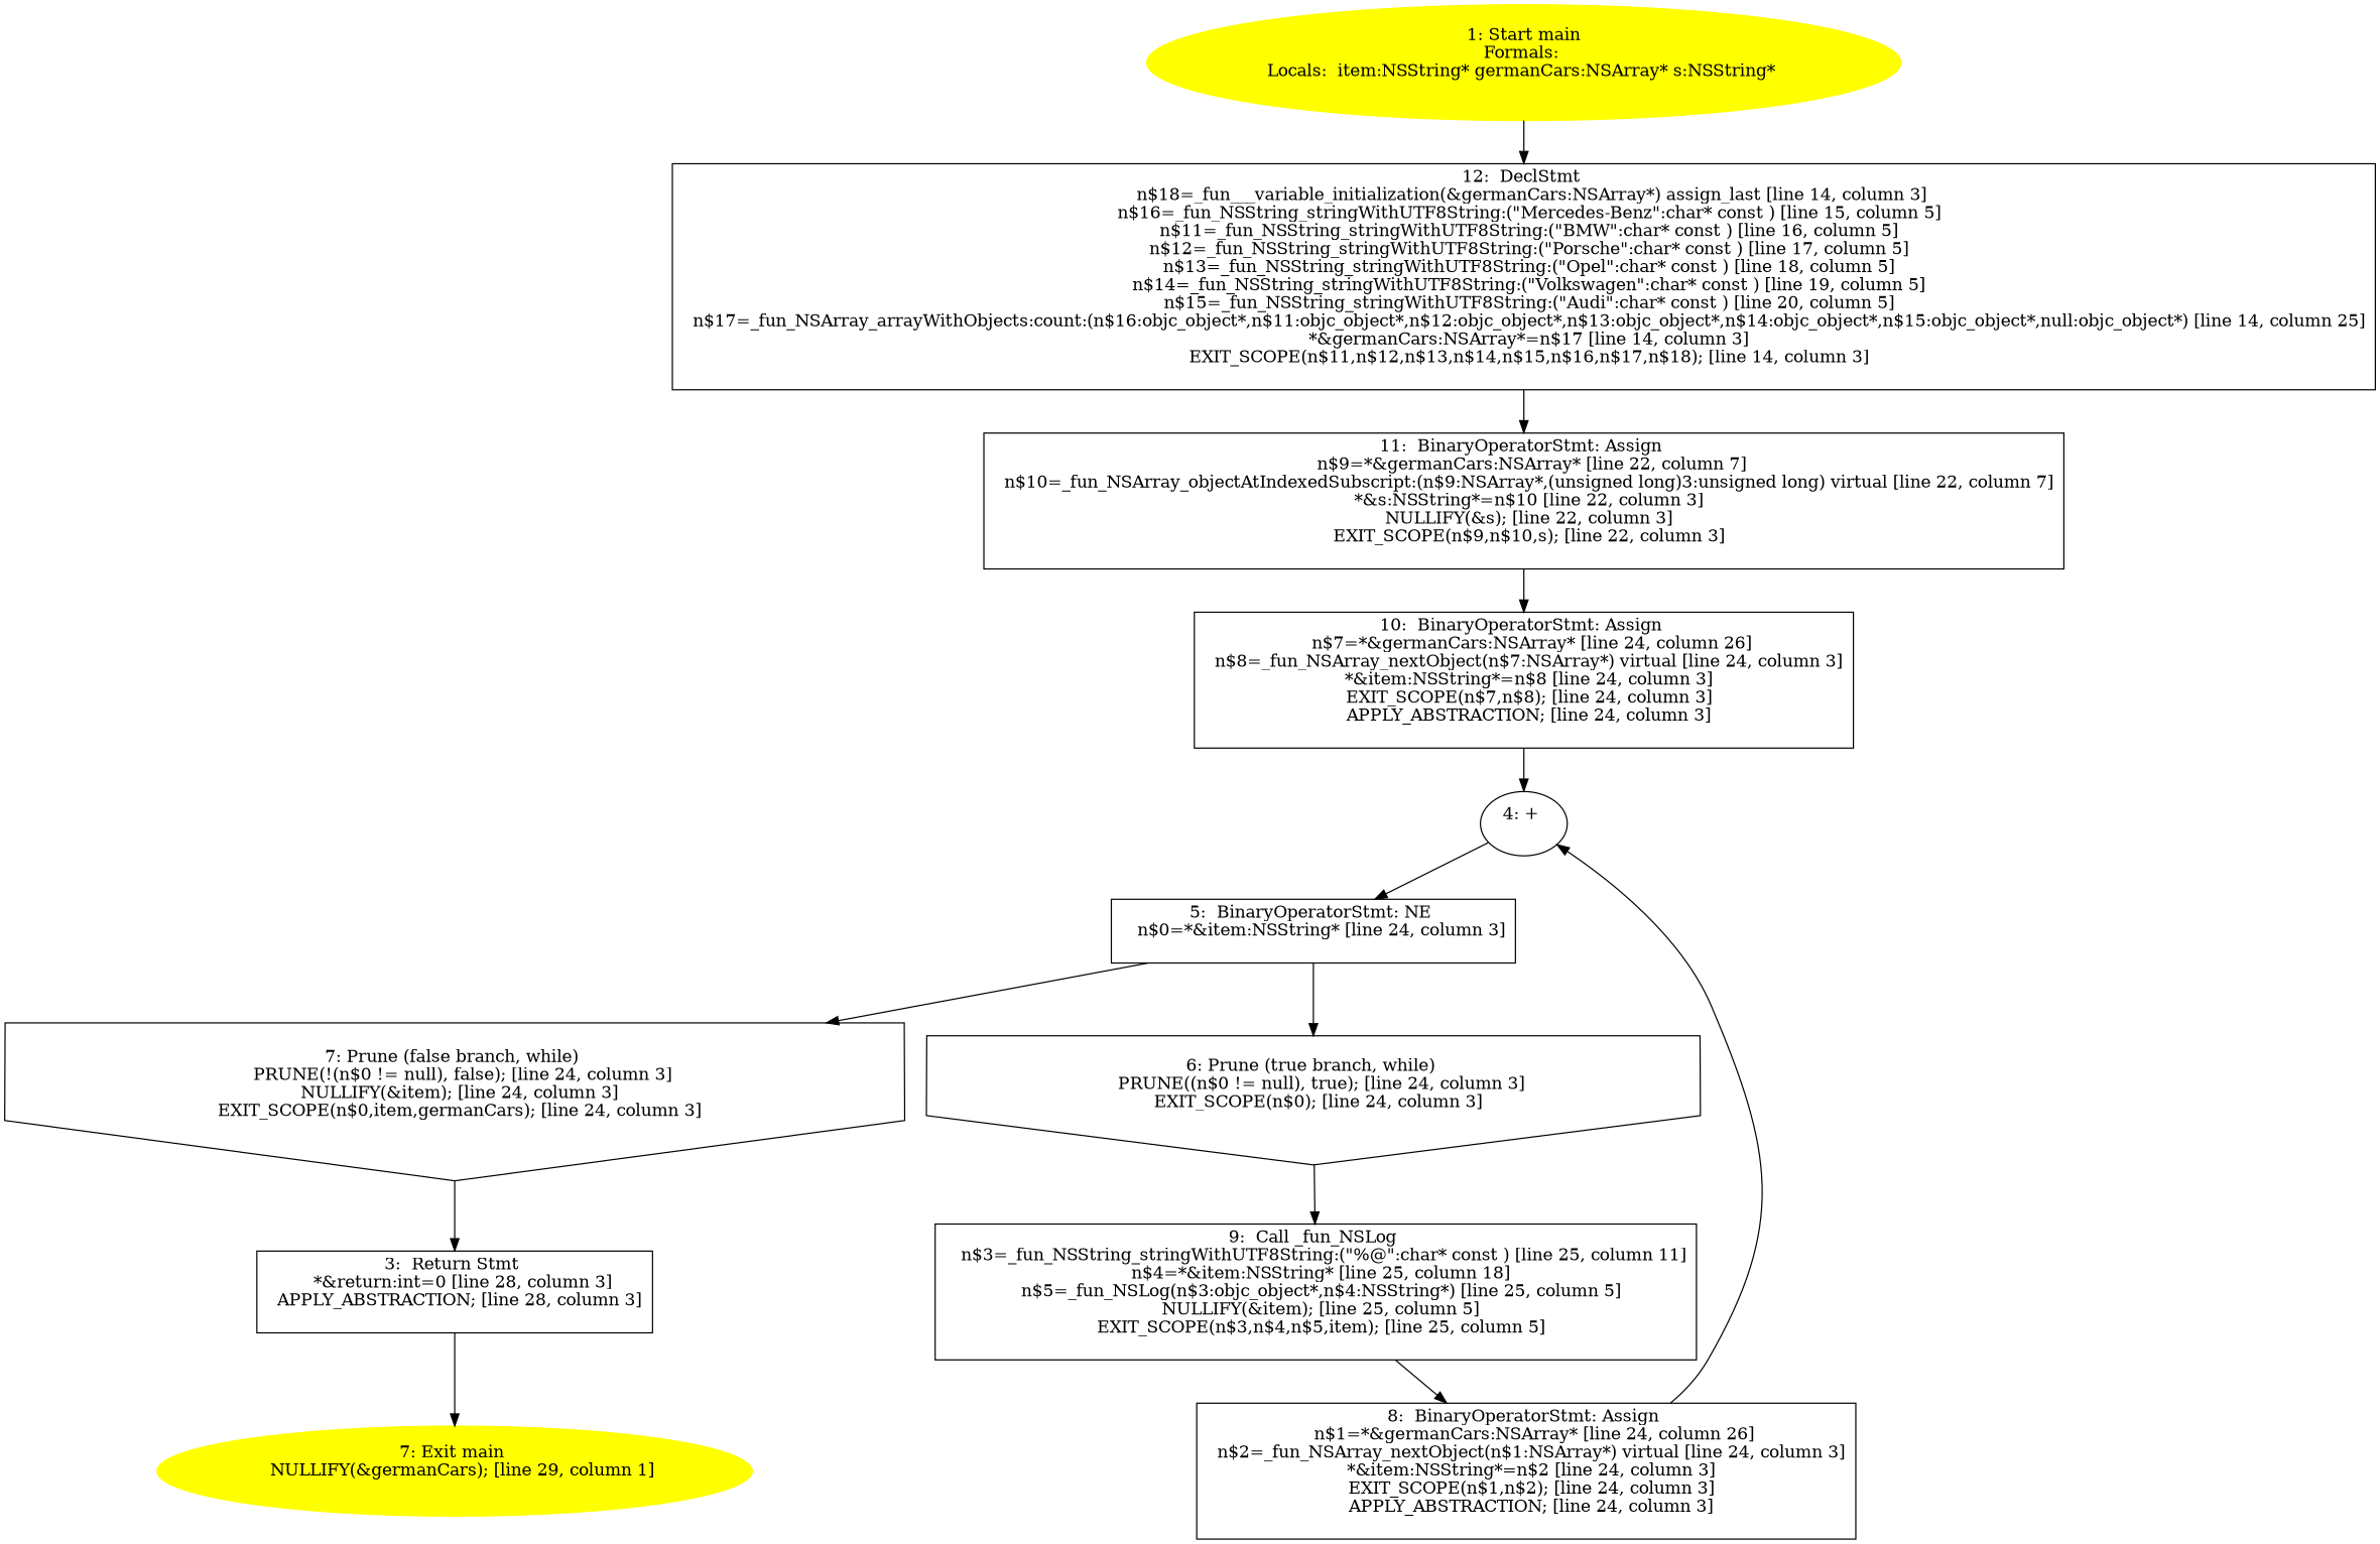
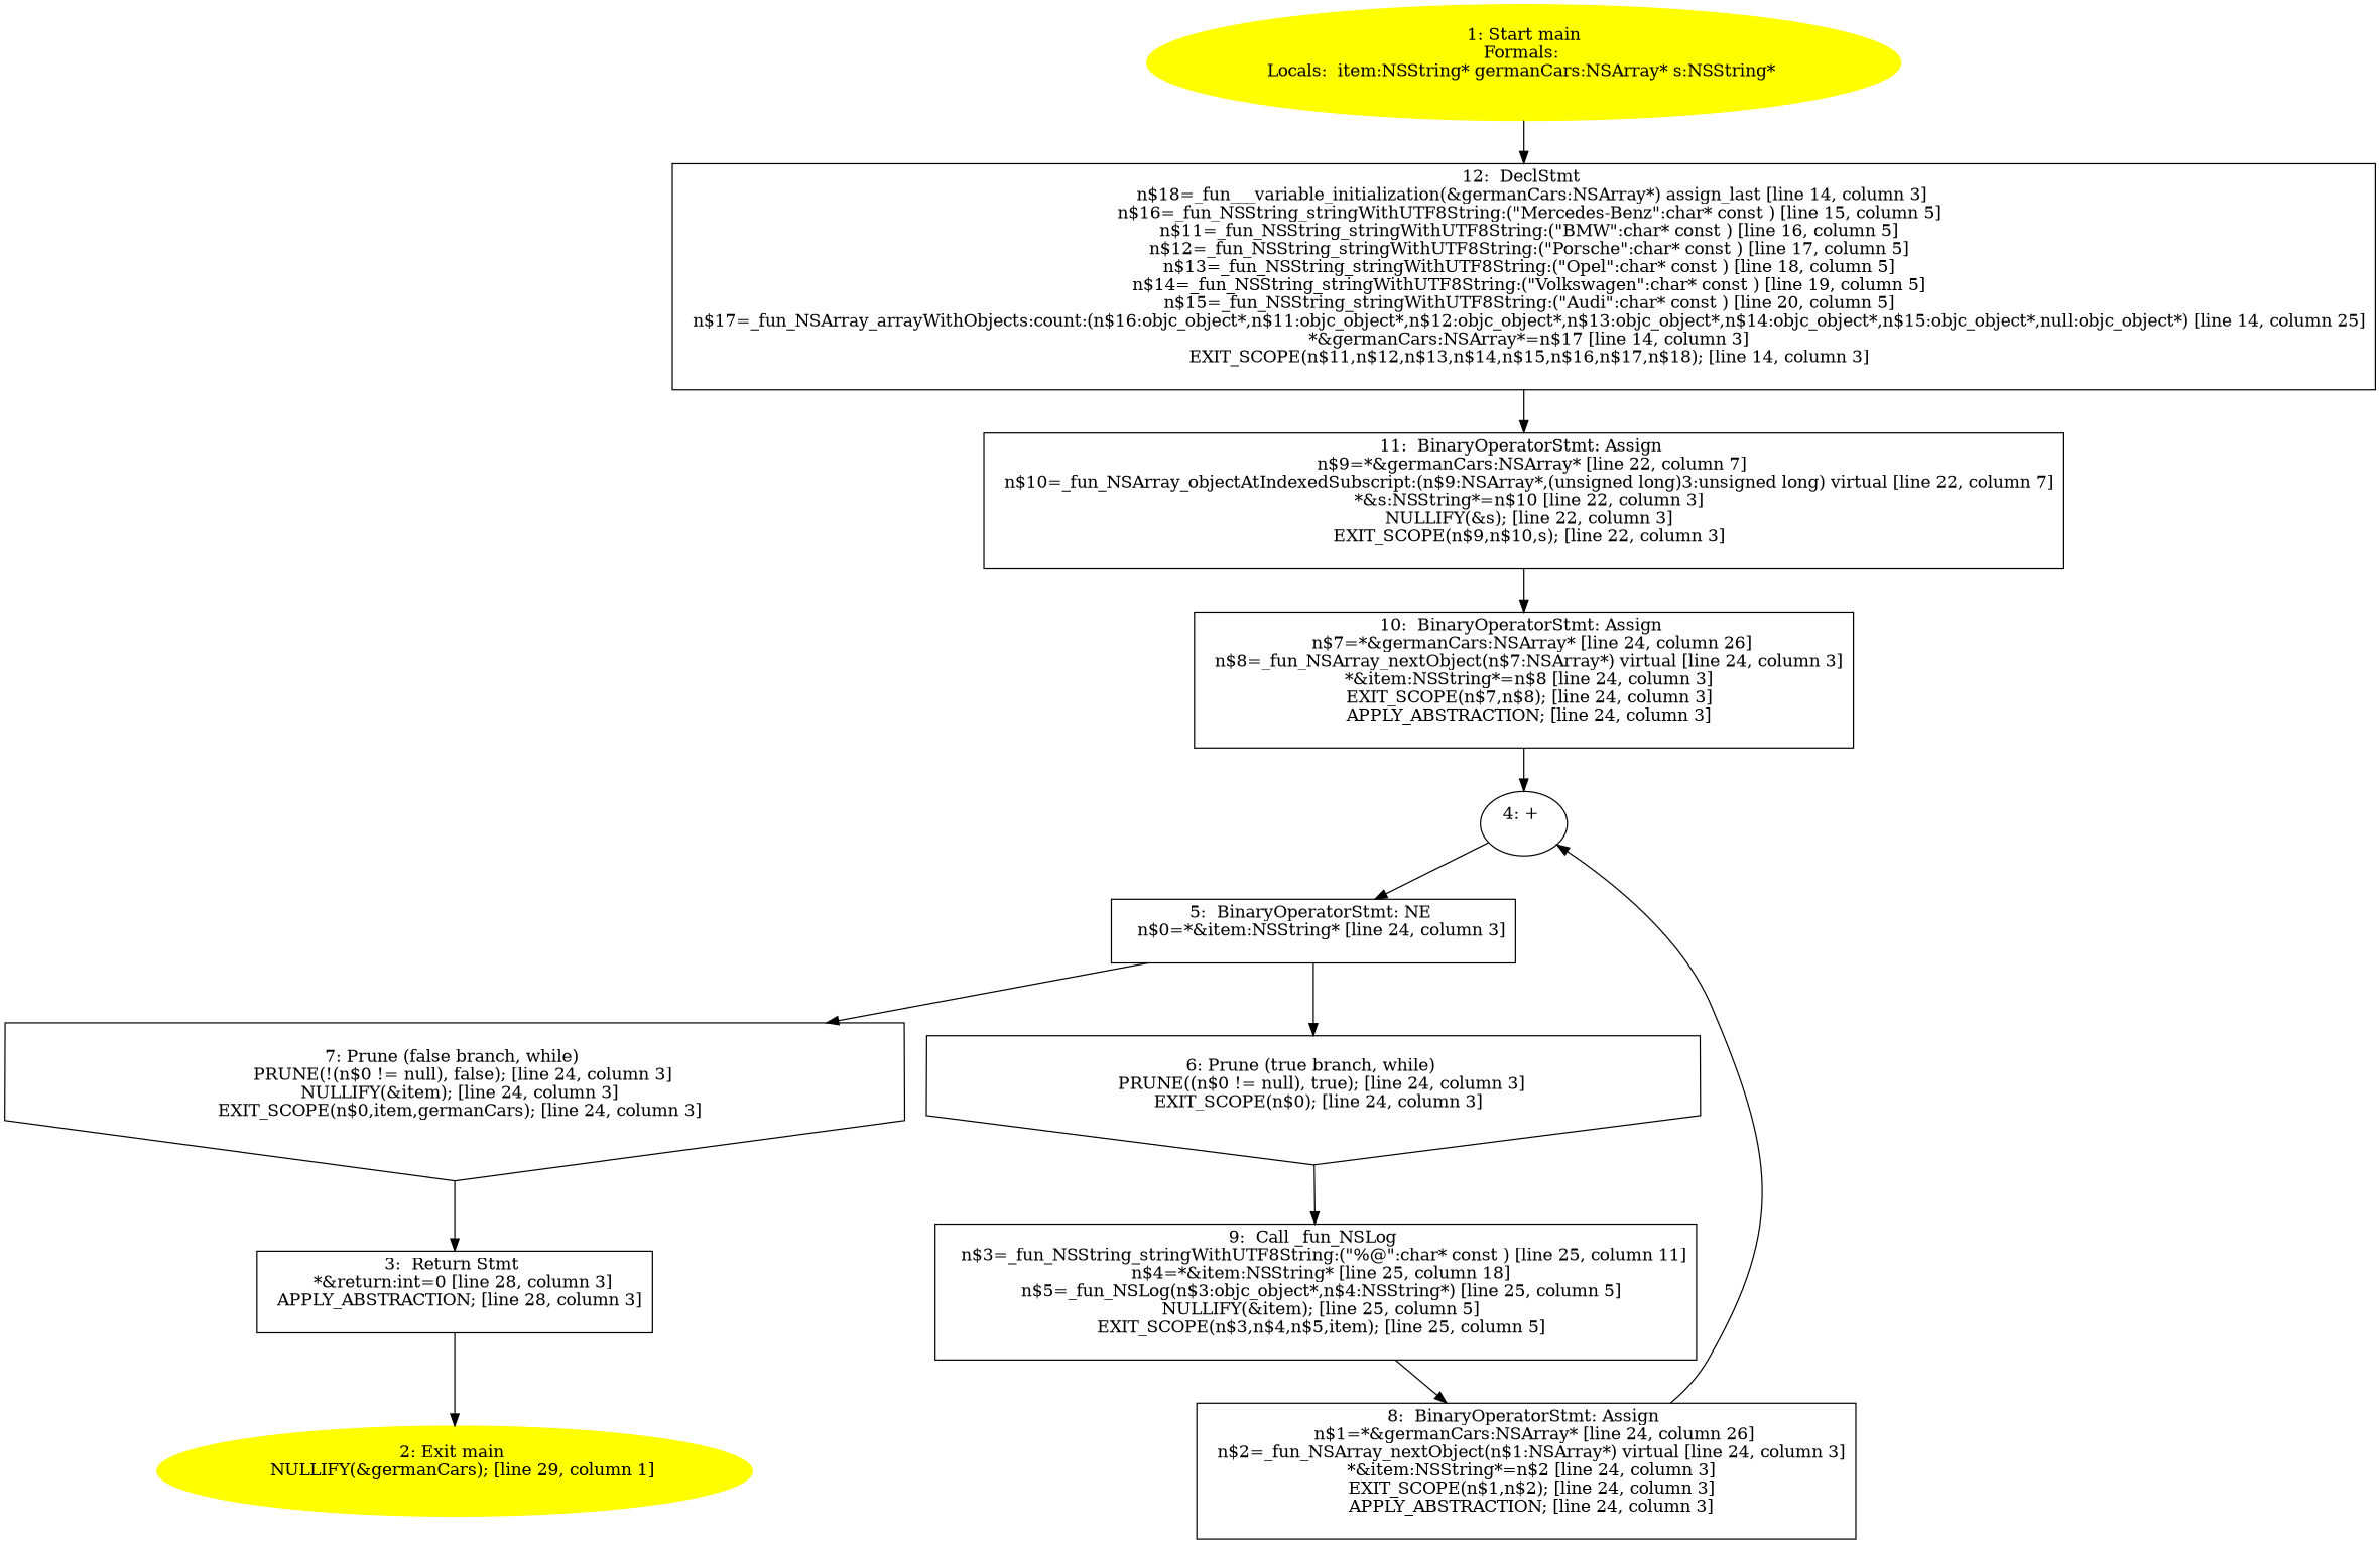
  digraph {
    node [shape=box]
    n1 [color=yellow label="1: Start main\nFormals: \nLocals:  item:NSString* germanCars:NSArray* s:NSString* \n  " style=filled shape=""]
    n2 [label="12:  DeclStmt \n   n$18=_fun___variable_initialization(&germanCars:NSArray*) assign_last [line 14, column 3]\n  n$16=_fun_NSString_stringWithUTF8String:(\"Mercedes-Benz\":char* const ) [line 15, column 5]\n  n$11=_fun_NSString_stringWithUTF8String:(\"BMW\":char* const ) [line 16, column 5]\n  n$12=_fun_NSString_stringWithUTF8String:(\"Porsche\":char* const ) [line 17, column 5]\n  n$13=_fun_NSString_stringWithUTF8String:(\"Opel\":char* const ) [line 18, column 5]\n  n$14=_fun_NSString_stringWithUTF8String:(\"Volkswagen\":char* const ) [line 19, column 5]\n  n$15=_fun_NSString_stringWithUTF8String:(\"Audi\":char* const ) [line 20, column 5]\n  n$17=_fun_NSArray_arrayWithObjects:count:(n$16:objc_object*,n$11:objc_object*,n$12:objc_object*,n$13:objc_object*,n$14:objc_object*,n$15:objc_object*,null:objc_object*) [line 14, column 25]\n  *&germanCars:NSArray*=n$17 [line 14, column 3]\n  EXIT_SCOPE(n$11,n$12,n$13,n$14,n$15,n$16,n$17,n$18); [line 14, column 3]\n "]
    n3 [label="11:  BinaryOperatorStmt: Assign \n   n$9=*&germanCars:NSArray* [line 22, column 7]\n  n$10=_fun_NSArray_objectAtIndexedSubscript:(n$9:NSArray*,(unsigned long)3:unsigned long) virtual [line 22, column 7]\n  *&s:NSString*=n$10 [line 22, column 3]\n  NULLIFY(&s); [line 22, column 3]\n  EXIT_SCOPE(n$9,n$10,s); [line 22, column 3]\n "]
-   n4 [color=yellow label="7: Exit main \n   NULLIFY(&germanCars); [line 29, column 1]\n " style=filled shape=""]
+   n4 [color=yellow label="2: Exit main \n   NULLIFY(&germanCars); [line 29, column 1]\n " style=filled shape=""]
    n5 [label="3:  Return Stmt \n   *&return:int=0 [line 28, column 3]\n  APPLY_ABSTRACTION; [line 28, column 3]\n "]
    n6 [label="4: + \n  " shape=""]
    n7 [label="5:  BinaryOperatorStmt: NE \n   n$0=*&item:NSString* [line 24, column 3]\n "]
    n8 [label="6: Prune (true branch, while) \n   PRUNE((n$0 != null), true); [line 24, column 3]\n  EXIT_SCOPE(n$0); [line 24, column 3]\n " shape=invhouse]
    n9 [label="7: Prune (false branch, while) \n   PRUNE(!(n$0 != null), false); [line 24, column 3]\n  NULLIFY(&item); [line 24, column 3]\n  EXIT_SCOPE(n$0,item,germanCars); [line 24, column 3]\n " shape=invhouse]
    n10 [label="9:  Call _fun_NSLog \n   n$3=_fun_NSString_stringWithUTF8String:(\"%@\":char* const ) [line 25, column 11]\n  n$4=*&item:NSString* [line 25, column 18]\n  n$5=_fun_NSLog(n$3:objc_object*,n$4:NSString*) [line 25, column 5]\n  NULLIFY(&item); [line 25, column 5]\n  EXIT_SCOPE(n$3,n$4,n$5,item); [line 25, column 5]\n "]
    n11 [label="8:  BinaryOperatorStmt: Assign \n   n$1=*&germanCars:NSArray* [line 24, column 26]\n  n$2=_fun_NSArray_nextObject(n$1:NSArray*) virtual [line 24, column 3]\n  *&item:NSString*=n$2 [line 24, column 3]\n  EXIT_SCOPE(n$1,n$2); [line 24, column 3]\n  APPLY_ABSTRACTION; [line 24, column 3]\n "]
    n12 [label="10:  BinaryOperatorStmt: Assign \n   n$7=*&germanCars:NSArray* [line 24, column 26]\n  n$8=_fun_NSArray_nextObject(n$7:NSArray*) virtual [line 24, column 3]\n  *&item:NSString*=n$8 [line 24, column 3]\n  EXIT_SCOPE(n$7,n$8); [line 24, column 3]\n  APPLY_ABSTRACTION; [line 24, column 3]\n "]
    n1 -> n2
    n2 -> n3
    n3 -> n12
    n5 -> n4
    n6 -> n7
    n7 -> n8
    n7 -> n9
    n8 -> n10
    n9 -> n5
    n10 -> n11
    n11 -> n6
    n12 -> n6
  }
